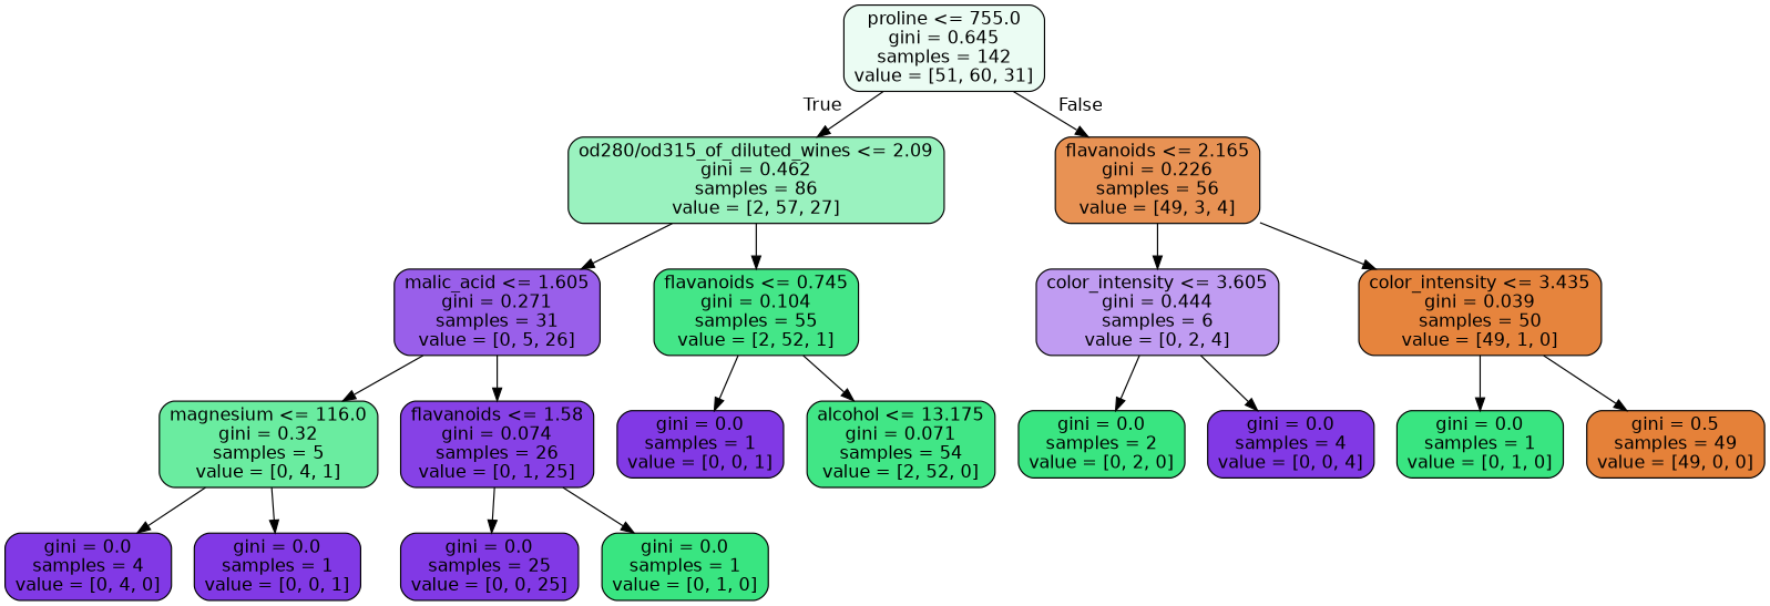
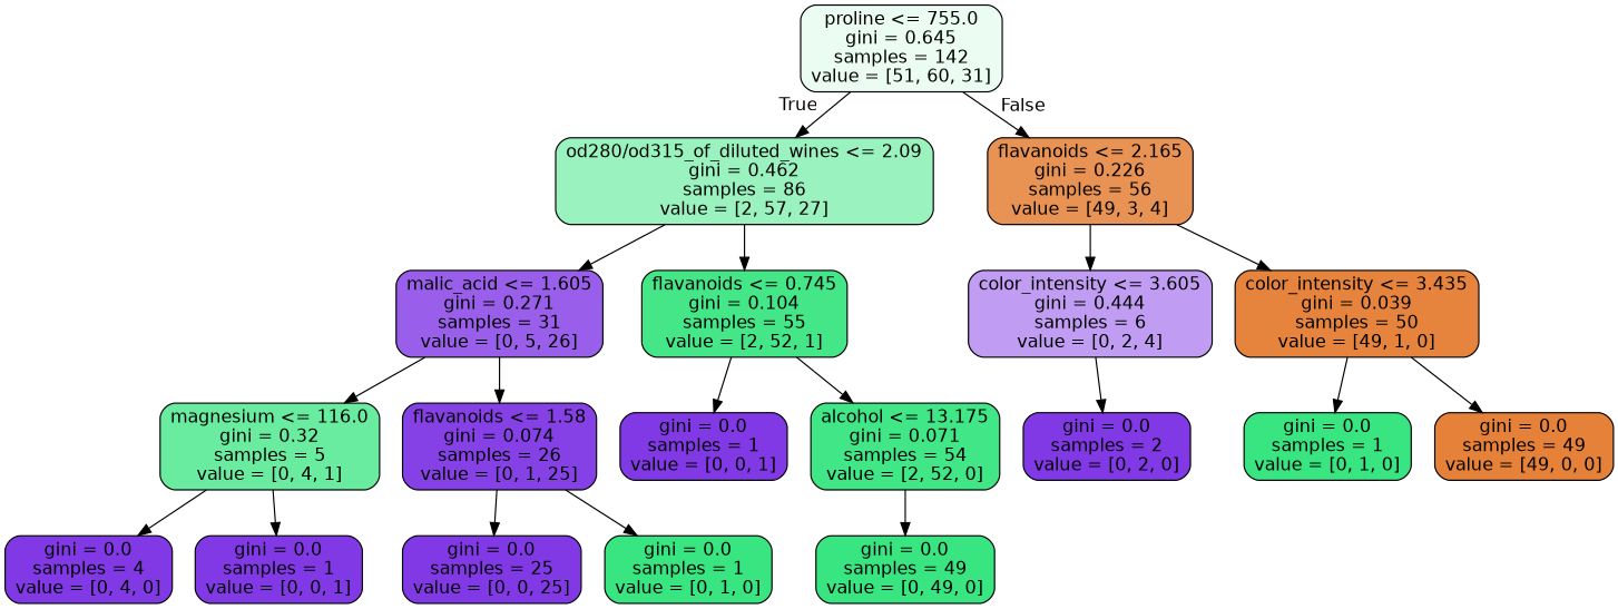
  digraph {
    node [color=black fillcolor="#8139e5" fontname=helvetica shape=box style="filled, rounded"]
    edge [fontname=helvetica]
    n1 [fillcolor="#ebfcf3" label="proline <= 755.0\ngini = 0.645\nsamples = 142\nvalue = [51, 60, 31]"]
    n2 [fillcolor="#9af2bf" label="od280/od315_of_diluted_wines <= 2.09\ngini = 0.462\nsamples = 86\nvalue = [2, 57, 27]"]
    n3 [fillcolor="#e89254" label="flavanoids <= 2.165\ngini = 0.226\nsamples = 56\nvalue = [49, 3, 4]"]
    n4 [fillcolor="#995fea" label="malic_acid <= 1.605\ngini = 0.271\nsamples = 31\nvalue = [0, 5, 26]"]
    n5 [fillcolor="#44e688" label="flavanoids <= 0.745\ngini = 0.104\nsamples = 55\nvalue = [2, 52, 1]"]
    n6 [fillcolor="#c09cf2" label="color_intensity <= 3.605\ngini = 0.444\nsamples = 6\nvalue = [0, 2, 4]"]
    n7 [fillcolor="#e6843d" label="color_intensity <= 3.435\ngini = 0.039\nsamples = 50\nvalue = [49, 1, 0]"]
    n8 [fillcolor="#6aeca0" label="magnesium <= 116.0\ngini = 0.32\nsamples = 5\nvalue = [0, 4, 1]"]
    n9 [fillcolor="#8641e6" label="flavanoids <= 1.58\ngini = 0.074\nsamples = 26\nvalue = [0, 1, 25]"]
    n10 [label="gini = 0.0\nsamples = 1\nvalue = [0, 0, 1]"]
    n11 [fillcolor="#41e686" label="alcohol <= 13.175\ngini = 0.071\nsamples = 54\nvalue = [2, 52, 0]"]
    n12 [label="gini = 0.0\nsamples = 4\nvalue = [0, 4, 0]"]
    n13 [label="gini = 0.0\nsamples = 1\nvalue = [0, 0, 1]"]
    n14 [label="gini = 0.0\nsamples = 25\nvalue = [0, 0, 25]"]
    n15 [fillcolor="#39e581" label="gini = 0.0\nsamples = 1\nvalue = [0, 1, 0]"]
-   n17 [fillcolor="#39e581" label="gini = 0.0\nsamples = 2\nvalue = [0, 2, 0]"]
-   n18 [label="gini = 0.0\nsamples = 4\nvalue = [0, 0, 4]"]
+   n16 [fillcolor="#39e581" label="gini = 0.0\nsamples = 49\nvalue = [0, 49, 0]"]
+   n17 [label="gini = 0.0\nsamples = 2\nvalue = [0, 2, 0]"]
    n19 [fillcolor="#39e581" label="gini = 0.0\nsamples = 1\nvalue = [0, 1, 0]"]
-   n20 [fillcolor="#e58139" label="gini = 0.5\nsamples = 49\nvalue = [49, 0, 0]"]
+   n20 [fillcolor="#e58139" label="gini = 0.0\nsamples = 49\nvalue = [49, 0, 0]"]
    n1 -> n2 [headlabel=True labelangle=45 labeldistance=2.5]
    n1 -> n3 [headlabel=False labelangle=-45 labeldistance=2.5]
    n2 -> n4
    n2 -> n5
    n3 -> n6
    n3 -> n7
    n4 -> n8
    n4 -> n9
    n5 -> n10
    n5 -> n11
    n6 -> n17
-   n6 -> n18
    n7 -> n19
    n7 -> n20
    n8 -> n12
    n8 -> n13
    n9 -> n14
    n9 -> n15
+   n11 -> n16
  }
